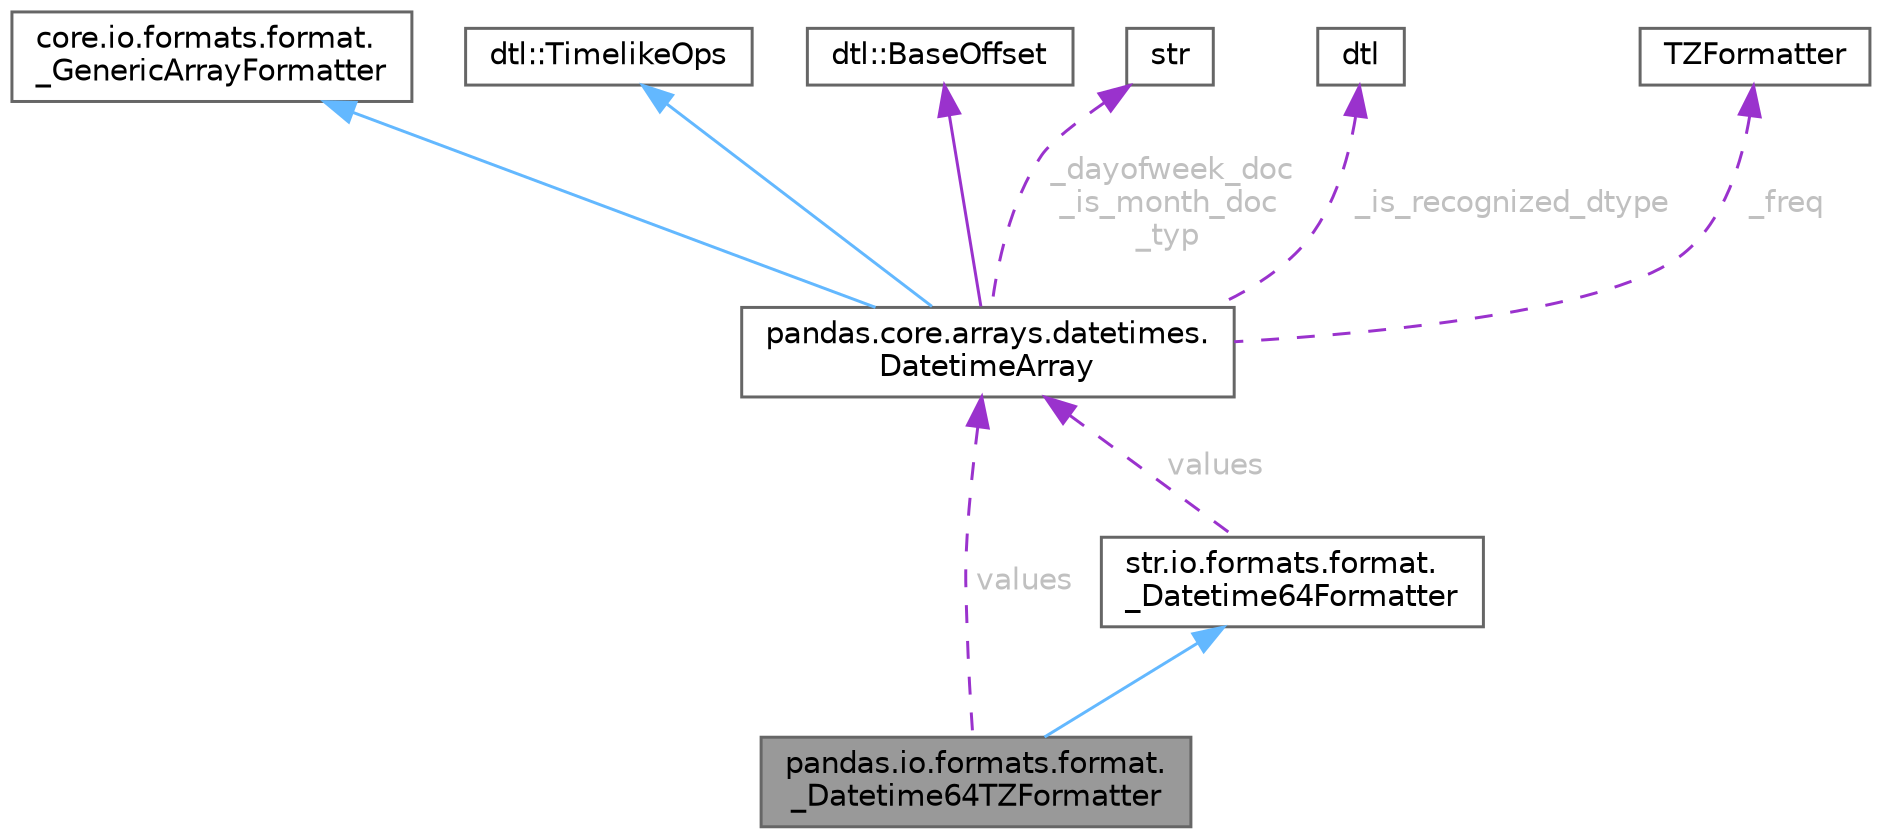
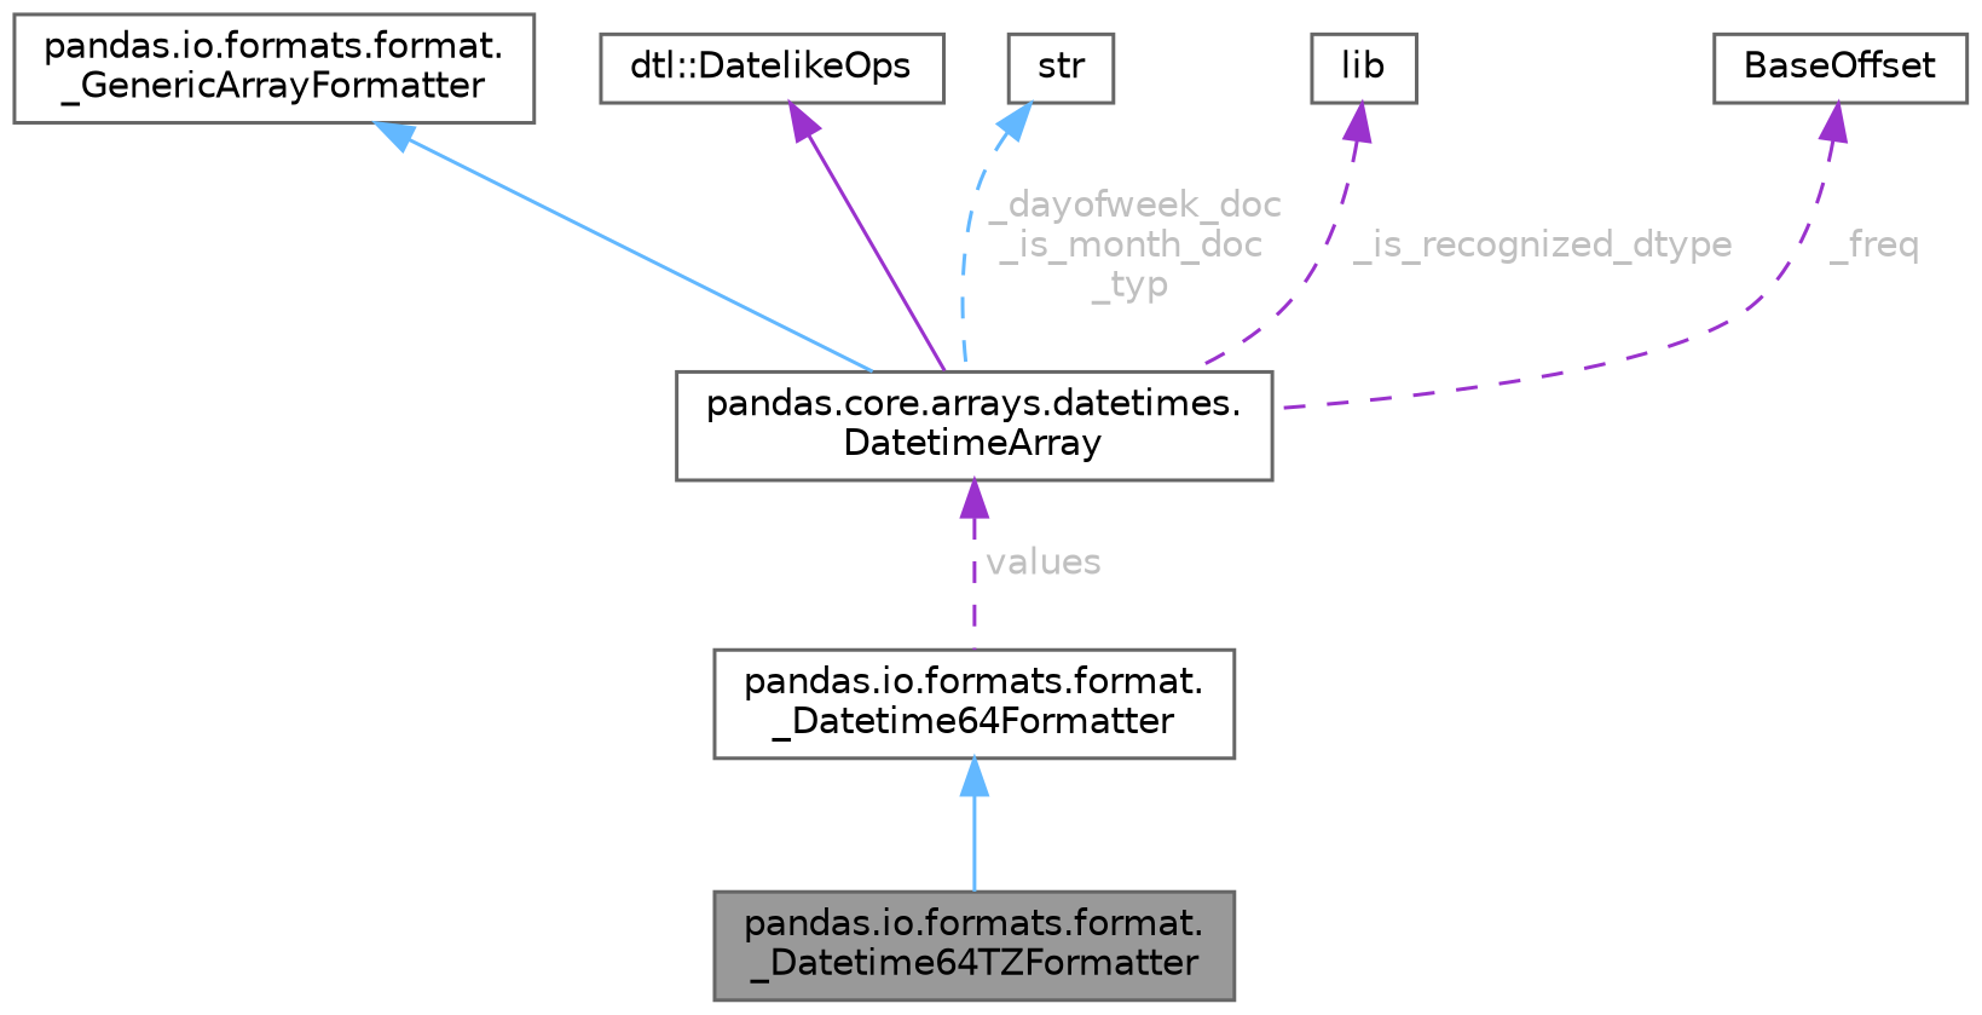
  digraph {
    rankdir=TB
    node [color=gray40 fillcolor=white fontname=Helvetica fontsize=10 shape=box style=filled]
    edge [color=darkorchid3 dir=back fontname=Helvetica fontsize=10 labelfontname=Helvetica labelfontsize=10 style=dashed fontcolor=grey]
    n1 [fillcolor=grey60 fontcolor=black height=0.2 label="pandas.io.formats.format.\l_Datetime64TZFormatter" width=0.4]
-   n2 [height=0.2 label="str.io.formats.format.\l_Datetime64Formatter" width=0.4]
-   n3 [height=0.2 label="core.io.formats.format.\l_GenericArrayFormatter" width=0.4]
+   n2 [height=0.2 label="pandas.io.formats.format.\l_Datetime64Formatter" width=0.4]
+   n3 [height=0.2 label="pandas.io.formats.format.\l_GenericArrayFormatter" width=0.4]
    n4 [height=0.2 label="pandas.core.arrays.datetimes.\lDatetimeArray" width=0.4]
-   n5 [height=0.2 label="dtl::TimelikeOps" width=0.4]
-   n6 [height=0.2 label="dtl::BaseOffset" width=0.4]
+   n6 [height=0.2 label="dtl::DatelikeOps" width=0.4]
    n7 [height=0.2 label=str width=0.4]
-   n8 [height=0.2 label=dtl width=0.4]
-   n9 [height=0.2 label=TZFormatter width=0.4]
+   n8 [height=0.2 label=lib width=0.4]
+   n9 [height=0.2 label=BaseOffset width=0.4]
    n2 -> n1 [color=steelblue1 style=solid fontcolor=""]
    n3 -> n4 [color=steelblue1 style=solid fontcolor=""]
-   n4 -> n1 [label=" values"]
    n4 -> n2 [label=" values"]
-   n5 -> n4 [color=steelblue1 style=solid fontcolor=""]
    n6 -> n4 [style=solid fontcolor=""]
-   n7 -> n4 [label=" _dayofweek_doc\n_is_month_doc\n_typ"]
+   n7 -> n4 [color=steelblue1 label=" _dayofweek_doc\n_is_month_doc\n_typ"]
    n8 -> n4 [label=" _is_recognized_dtype"]
    n9 -> n4 [label=" _freq"]
  }
